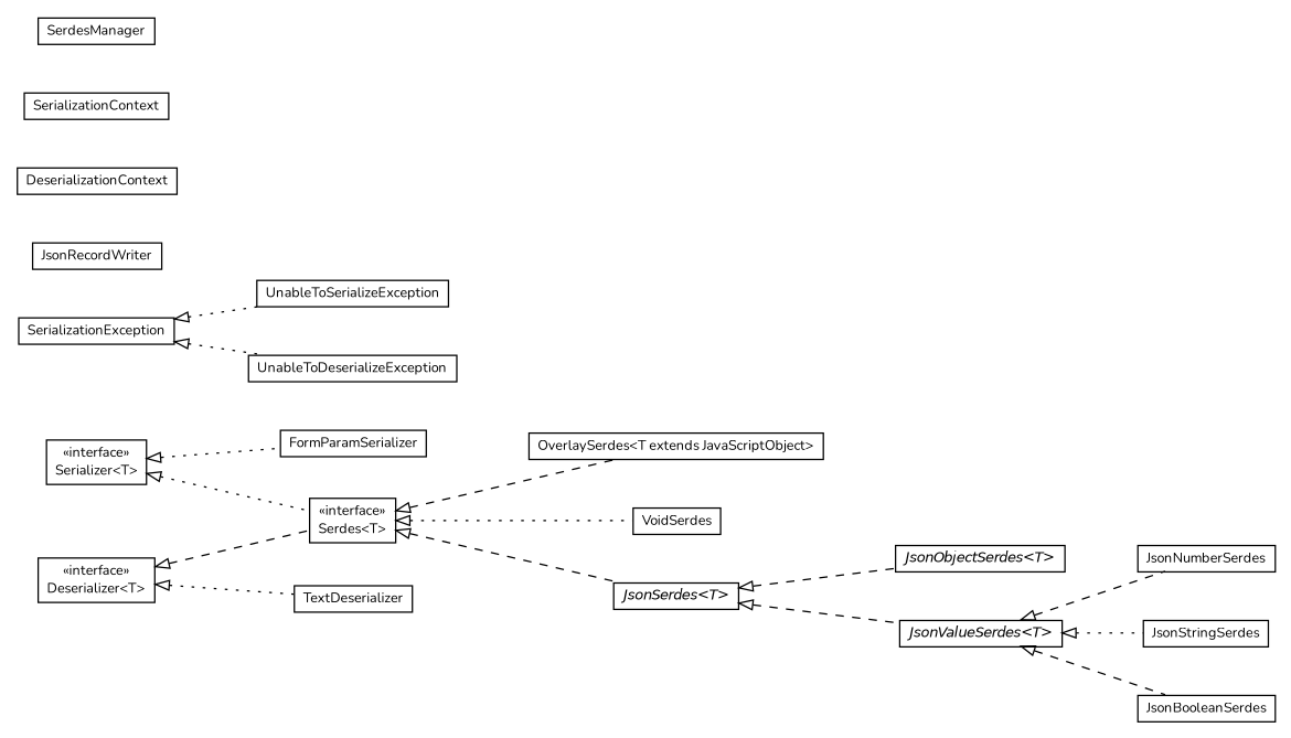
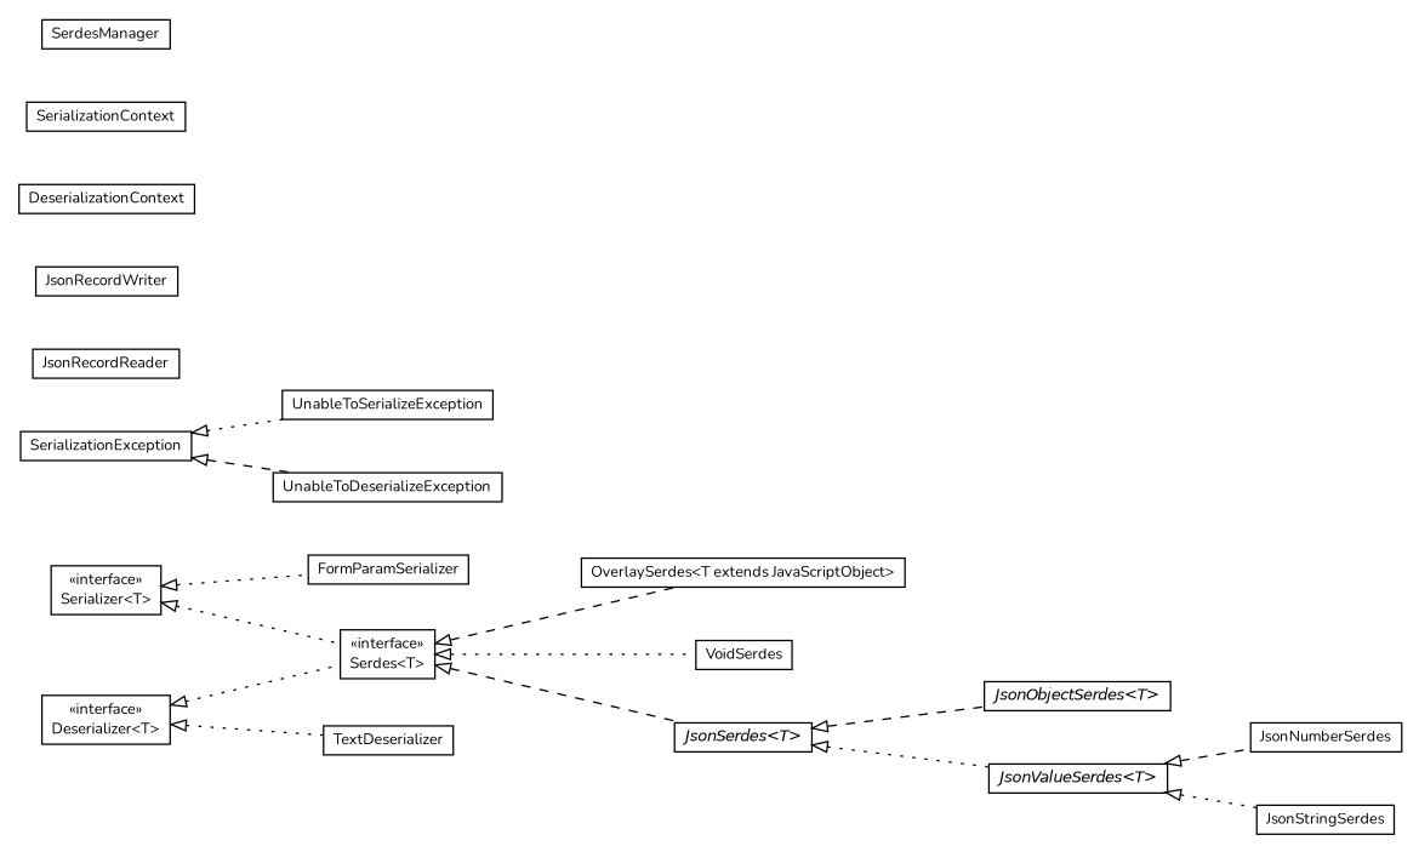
  digraph {
    fontname=Nunito
    nodesep=0.25
    rankdir=LR
    ranksep=0.5
    node [fontcolor=black fontname=Nunito fontsize=10.0 shape=plaintext]
    edge [arrowtail=empty dir=back fontname=Nunito fontsize=10 headport=p labelfontname=Helvetica labelfontsize=10 style=dotted tailport=p]
    n1 [label=<<table title="org.turbogwt.core.http.client.serialization.FormParamSerializer" border="0" cellborder="1" cellspacing="0" cellpadding="2" port="p" href="./FormParamSerializer.html"> 		<tr><td><table border="0" cellspacing="0" cellpadding="1"> <tr><td align="center" balign="center"> FormParamSerializer </td></tr> 		</table></td></tr> 		</table>>]
    n2 [label=<<table title="org.turbogwt.core.http.client.serialization.UnableToSerializeException" border="0" cellborder="1" cellspacing="0" cellpadding="2" port="p" href="./UnableToSerializeException.html"> 		<tr><td><table border="0" cellspacing="0" cellpadding="1"> <tr><td align="center" balign="center"> UnableToSerializeException </td></tr> 		</table></td></tr> 		</table>>]
    n3 [label=<<table title="org.turbogwt.core.http.client.serialization.JsonNumberSerdes" border="0" cellborder="1" cellspacing="0" cellpadding="2" port="p" href="./JsonNumberSerdes.html"> 		<tr><td><table border="0" cellspacing="0" cellpadding="1"> <tr><td align="center" balign="center"> JsonNumberSerdes </td></tr> 		</table></td></tr> 		</table>>]
+   n4 [label=<<table title="org.turbogwt.core.http.client.serialization.JsonRecordReader" border="0" cellborder="1" cellspacing="0" cellpadding="2" port="p" href="./JsonRecordReader.html"> 		<tr><td><table border="0" cellspacing="0" cellpadding="1"> <tr><td align="center" balign="center"> JsonRecordReader </td></tr> 		</table></td></tr> 		</table>>]
    n5 [label=<<table title="org.turbogwt.core.http.client.serialization.JsonObjectSerdes" border="0" cellborder="1" cellspacing="0" cellpadding="2" port="p" href="./JsonObjectSerdes.html"> 		<tr><td><table border="0" cellspacing="0" cellpadding="1"> <tr><td align="center" balign="center"><font face="Helvetica-Oblique"> JsonObjectSerdes&lt;T&gt; </font></td></tr> 		</table></td></tr> 		</table>>]
    n6 [label=<<table title="org.turbogwt.core.http.client.serialization.OverlaySerdes" border="0" cellborder="1" cellspacing="0" cellpadding="2" port="p" href="./OverlaySerdes.html"> 		<tr><td><table border="0" cellspacing="0" cellpadding="1"> <tr><td align="center" balign="center"> OverlaySerdes&lt;T extends JavaScriptObject&gt; </td></tr> 		</table></td></tr> 		</table>>]
    n7 [label=<<table title="org.turbogwt.core.http.client.serialization.UnableToDeserializeException" border="0" cellborder="1" cellspacing="0" cellpadding="2" port="p" href="./UnableToDeserializeException.html"> 		<tr><td><table border="0" cellspacing="0" cellpadding="1"> <tr><td align="center" balign="center"> UnableToDeserializeException </td></tr> 		</table></td></tr> 		</table>>]
    n8 [label=<<table title="org.turbogwt.core.http.client.serialization.VoidSerdes" border="0" cellborder="1" cellspacing="0" cellpadding="2" port="p" href="./VoidSerdes.html"> 		<tr><td><table border="0" cellspacing="0" cellpadding="1"> <tr><td align="center" balign="center"> VoidSerdes </td></tr> 		</table></td></tr> 		</table>>]
    n9 [label=<<table title="org.turbogwt.core.http.client.serialization.JsonRecordWriter" border="0" cellborder="1" cellspacing="0" cellpadding="2" port="p" href="./JsonRecordWriter.html"> 		<tr><td><table border="0" cellspacing="0" cellpadding="1"> <tr><td align="center" balign="center"> JsonRecordWriter </td></tr> 		</table></td></tr> 		</table>>]
    n10 [label=<<table title="org.turbogwt.core.http.client.serialization.TextDeserializer" border="0" cellborder="1" cellspacing="0" cellpadding="2" port="p" href="./TextDeserializer.html"> 		<tr><td><table border="0" cellspacing="0" cellpadding="1"> <tr><td align="center" balign="center"> TextDeserializer </td></tr> 		</table></td></tr> 		</table>>]
    n11 [label=<<table title="org.turbogwt.core.http.client.serialization.JsonStringSerdes" border="0" cellborder="1" cellspacing="0" cellpadding="2" port="p" href="./JsonStringSerdes.html"> 		<tr><td><table border="0" cellspacing="0" cellpadding="1"> <tr><td align="center" balign="center"> JsonStringSerdes </td></tr> 		</table></td></tr> 		</table>>]
    n12 [label=<<table title="org.turbogwt.core.http.client.serialization.JsonSerdes" border="0" cellborder="1" cellspacing="0" cellpadding="2" port="p" href="./JsonSerdes.html"> 		<tr><td><table border="0" cellspacing="0" cellpadding="1"> <tr><td align="center" balign="center"><font face="Helvetica-Oblique"> JsonSerdes&lt;T&gt; </font></td></tr> 		</table></td></tr> 		</table>>]
    n13 [label=<<table title="org.turbogwt.core.http.client.serialization.JsonValueSerdes" border="0" cellborder="1" cellspacing="0" cellpadding="2" port="p" href="./JsonValueSerdes.html"> 		<tr><td><table border="0" cellspacing="0" cellpadding="1"> <tr><td align="center" balign="center"><font face="Helvetica-Oblique"> JsonValueSerdes&lt;T&gt; </font></td></tr> 		</table></td></tr> 		</table>>]
-   n14 [label=<<table title="org.turbogwt.core.http.client.serialization.JsonBooleanSerdes" border="0" cellborder="1" cellspacing="0" cellpadding="2" port="p" href="./JsonBooleanSerdes.html"> 		<tr><td><table border="0" cellspacing="0" cellpadding="1"> <tr><td align="center" balign="center"> JsonBooleanSerdes </td></tr> 		</table></td></tr> 		</table>>]
    n15 [label=<<table title="org.turbogwt.core.http.client.serialization.DeserializationContext" border="0" cellborder="1" cellspacing="0" cellpadding="2" port="p" href="./DeserializationContext.html"> 		<tr><td><table border="0" cellspacing="0" cellpadding="1"> <tr><td align="center" balign="center"> DeserializationContext </td></tr> 		</table></td></tr> 		</table>>]
    n16 [label=<<table title="org.turbogwt.core.http.client.serialization.SerializationContext" border="0" cellborder="1" cellspacing="0" cellpadding="2" port="p" href="./SerializationContext.html"> 		<tr><td><table border="0" cellspacing="0" cellpadding="1"> <tr><td align="center" balign="center"> SerializationContext </td></tr> 		</table></td></tr> 		</table>>]
    n17 [label=<<table title="org.turbogwt.core.http.client.serialization.SerializationException" border="0" cellborder="1" cellspacing="0" cellpadding="2" port="p" href="./SerializationException.html"> 		<tr><td><table border="0" cellspacing="0" cellpadding="1"> <tr><td align="center" balign="center"> SerializationException </td></tr> 		</table></td></tr> 		</table>>]
    n18 [label=<<table title="org.turbogwt.core.http.client.serialization.Serdes" border="0" cellborder="1" cellspacing="0" cellpadding="2" port="p" href="./Serdes.html"> 		<tr><td><table border="0" cellspacing="0" cellpadding="1"> <tr><td align="center" balign="center"> &#171;interface&#187; </td></tr> <tr><td align="center" balign="center"> Serdes&lt;T&gt; </td></tr> 		</table></td></tr> 		</table>>]
    n19 [label=<<table title="org.turbogwt.core.http.client.serialization.Deserializer" border="0" cellborder="1" cellspacing="0" cellpadding="2" port="p" href="./Deserializer.html"> 		<tr><td><table border="0" cellspacing="0" cellpadding="1"> <tr><td align="center" balign="center"> &#171;interface&#187; </td></tr> <tr><td align="center" balign="center"> Deserializer&lt;T&gt; </td></tr> 		</table></td></tr> 		</table>>]
    n20 [label=<<table title="org.turbogwt.core.http.client.serialization.Serializer" border="0" cellborder="1" cellspacing="0" cellpadding="2" port="p" href="./Serializer.html"> 		<tr><td><table border="0" cellspacing="0" cellpadding="1"> <tr><td align="center" balign="center"> &#171;interface&#187; </td></tr> <tr><td align="center" balign="center"> Serializer&lt;T&gt; </td></tr> 		</table></td></tr> 		</table>>]
    n21 [label=<<table title="org.turbogwt.core.http.client.serialization.SerdesManager" border="0" cellborder="1" cellspacing="0" cellpadding="2" port="p" href="./SerdesManager.html"> 		<tr><td><table border="0" cellspacing="0" cellpadding="1"> <tr><td align="center" balign="center"> SerdesManager </td></tr> 		</table></td></tr> 		</table>>]
    n12 -> n5 [style=dashed]
-   n12 -> n13 [style=dashed]
+   n12 -> n13
    n13 -> n3 [style=dashed]
    n13 -> n11
-   n13 -> n14 [style=dashed]
    n17 -> n2
-   n17 -> n7
+   n17 -> n7 [style=dashed]
    n18 -> n6 [style=dashed]
    n18 -> n8
    n18 -> n12 [style=dashed]
    n19 -> n10
-   n19 -> n18 [style=dashed]
+   n19 -> n18
    n20 -> n1
    n20 -> n18
  }
